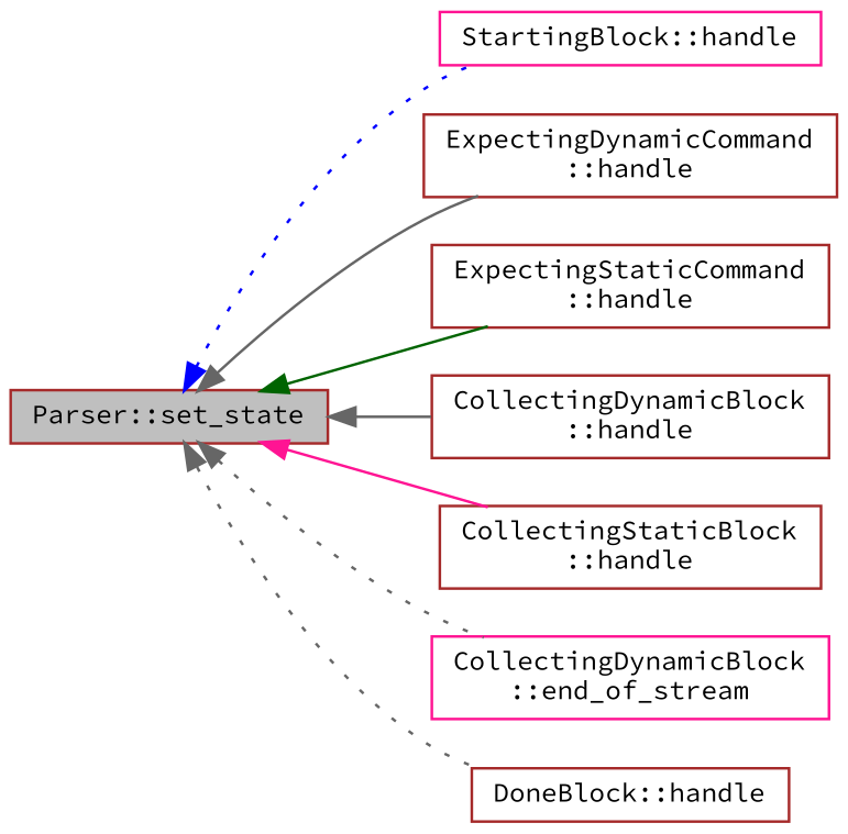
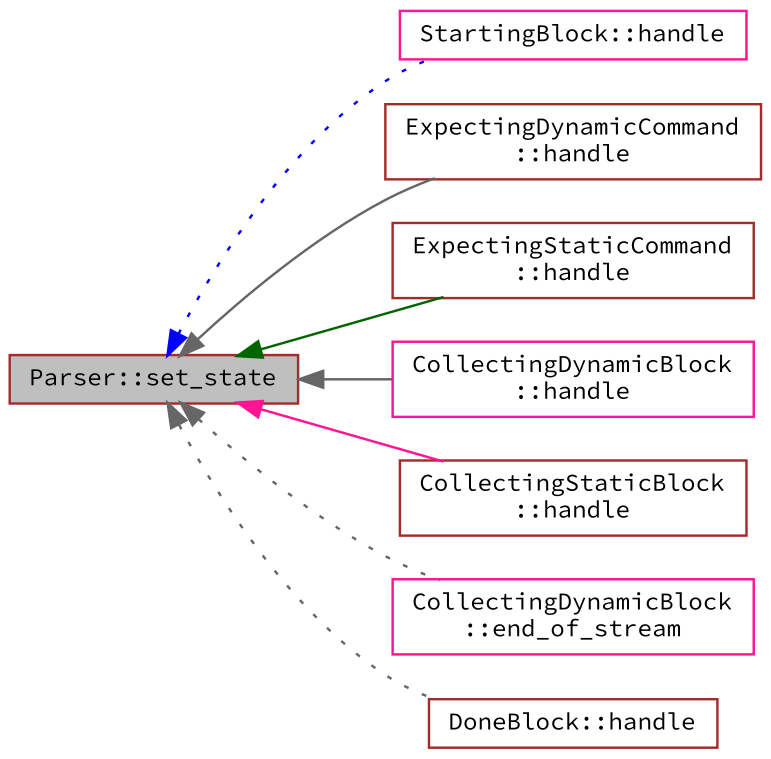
  digraph {
    fontname="Source Code Pro"
    rankdir=LR
    node [color=brown fillcolor=white fontname="Source Code Pro" fontsize=10 shape=record style=filled]
    edge [color=gray40 dir=back fontname="Source Code Pro" fontsize=10 labelfontname=Helvetica labelfontsize=10 style=solid]
    n1 [fillcolor=grey75 fontcolor=black height=0.2 label="Parser::set_state" width=0.4]
    n2 [color=deeppink height=0.2 label="StartingBlock::handle" width=0.4]
    n3 [height=0.2 label="ExpectingDynamicCommand\l::handle" width=0.4]
    n4 [height=0.2 label="ExpectingStaticCommand\l::handle" width=0.4]
-   n5 [height=0.2 label="CollectingDynamicBlock\l::handle" width=0.4]
+   n5 [color=deeppink height=0.2 label="CollectingDynamicBlock\l::handle" width=0.4]
    n6 [height=0.2 label="CollectingStaticBlock\l::handle" width=0.4]
    n7 [color=deeppink height=0.2 label="CollectingDynamicBlock\l::end_of_stream" width=0.4]
    n8 [height=0.2 label="DoneBlock::handle" width=0.4]
    n1 -> n2 [color=blue style=dotted]
    n1 -> n3
    n1 -> n4 [color=darkgreen]
    n1 -> n5
    n1 -> n6 [color=deeppink]
    n1 -> n7 [style=dotted]
    n1 -> n8 [style=dotted]
  }
